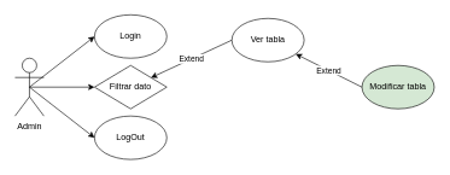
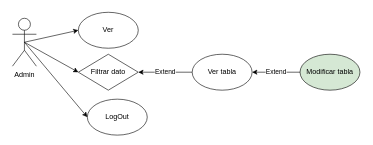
  <mxCell id="0" />
  <mxCell id="1" parent="0" />
- <mxCell id="2" value="Admin" style="shape=umlActor;verticalLabelPosition=bottom;verticalAlign=top;html=1;outlineConnect=0;" vertex="1" parent="1"><mxGeometry x="20" y="80" width="40" height="80" as="geometry" /></mxCell>
- <mxCell id="3" value="Login" style="ellipse;whiteSpace=wrap;html=1;" vertex="1" parent="1"><mxGeometry x="130" y="20" width="100" height="60" as="geometry" /></mxCell>
+ <mxCell id="2" value="Admin" style="shape=umlActor;verticalLabelPosition=bottom;verticalAlign=top;html=1;outlineConnect=0;" vertex="1" parent="1"><mxGeometry x="20" y="30" width="40" height="80" as="geometry" /></mxCell>
+ <mxCell id="3" value="Ver" style="ellipse;whiteSpace=wrap;html=1;" vertex="1" parent="1"><mxGeometry x="130" y="20" width="100" height="60" as="geometry" /></mxCell>
  <mxCell id="4" value="Filtrar dato" style="rhombus;whiteSpace=wrap;html=1;" vertex="1" parent="1"><mxGeometry x="130" y="90" width="100" height="60" as="geometry" /></mxCell>
- <mxCell id="5" value="LogOut" style="ellipse;whiteSpace=wrap;html=1;" vertex="1" parent="1"><mxGeometry x="130" y="160" width="100" height="60" as="geometry" /></mxCell>
+ <mxCell id="5" value="LogOut" style="ellipse;whiteSpace=wrap;html=1;" vertex="1" parent="1"><mxGeometry x="145" y="165" width="100" height="60" as="geometry" /></mxCell>
  <mxCell id="6" value="Extend" style="endArrow=classic;html=1;rounded=0;exitX=0;exitY=0.5;exitDx=0;exitDy=0;" edge="1" parent="1" source="7" target="4"><mxGeometry width="50" height="50" relative="1" as="geometry"><mxPoint x="310" y="120" as="sourcePoint" /><mxPoint x="290" y="100" as="targetPoint" /></mxGeometry></mxCell>
- <mxCell id="7" value="Ver tabla" style="ellipse;whiteSpace=wrap;html=1;" vertex="1" parent="1"><mxGeometry x="320" y="25" width="100" height="60" as="geometry" /></mxCell>
+ <mxCell id="7" value="Ver tabla" style="ellipse;whiteSpace=wrap;html=1;" vertex="1" parent="1"><mxGeometry x="320" y="90" width="100" height="60" as="geometry" /></mxCell>
  <mxCell id="8" value="Modificar tabla" style="ellipse;whiteSpace=wrap;html=1;fillColor=#d5e8d4;" vertex="1" parent="1"><mxGeometry x="500" y="90" width="100" height="60" as="geometry" /></mxCell>
  <mxCell id="9" value="Extend" style="endArrow=classic;html=1;rounded=0;exitX=0;exitY=0.5;exitDx=0;exitDy=0;" edge="1" parent="1" source="8" target="7"><mxGeometry width="50" height="50" relative="1" as="geometry"><mxPoint x="500" y="119.5" as="sourcePoint" /><mxPoint x="420" y="119.5" as="targetPoint" /></mxGeometry></mxCell>
  <mxCell id="10" value="" style="endArrow=classic;html=1;rounded=0;exitX=0.5;exitY=0.5;exitDx=0;exitDy=0;exitPerimeter=0;entryX=0;entryY=0.5;entryDx=0;entryDy=0;" edge="1" parent="1" source="2" target="3"><mxGeometry width="50" height="50" relative="1" as="geometry"><mxPoint x="240" y="150" as="sourcePoint" /><mxPoint x="290" y="100" as="targetPoint" /></mxGeometry></mxCell>
  <mxCell id="11" value="" style="endArrow=classic;html=1;rounded=0;exitX=0.5;exitY=0.5;exitDx=0;exitDy=0;exitPerimeter=0;entryX=0;entryY=0.5;entryDx=0;entryDy=0;" edge="1" parent="1" source="2" target="4"><mxGeometry width="50" height="50" relative="1" as="geometry"><mxPoint x="65" y="110" as="sourcePoint" /><mxPoint x="140" y="60" as="targetPoint" /></mxGeometry></mxCell>
  <mxCell id="12" value="" style="endArrow=classic;html=1;rounded=0;exitX=0.5;exitY=0.5;exitDx=0;exitDy=0;exitPerimeter=0;entryX=0;entryY=0.5;entryDx=0;entryDy=0;" edge="1" parent="1" source="2" target="5"><mxGeometry width="50" height="50" relative="1" as="geometry"><mxPoint x="65" y="110" as="sourcePoint" /><mxPoint x="140" y="130" as="targetPoint" /></mxGeometry></mxCell>
